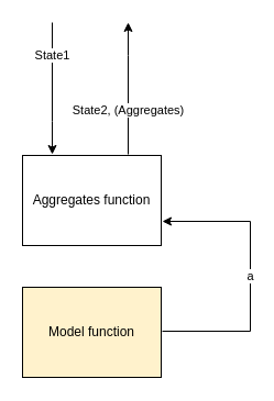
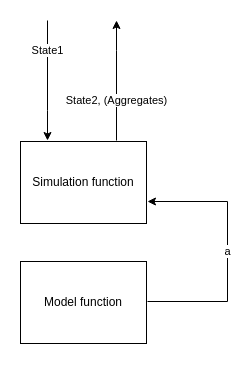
  <mxCell id="0" />
  <mxCell id="1" parent="0" />
  <mxCell id="2" value="State1" style="edgeStyle=orthogonalEdgeStyle;rounded=0;orthogonalLoop=1;jettySize=auto;html=1;startArrow=classic;startFill=1;endArrow=none;endFill=0;entryX=0;entryY=1;entryDx=0;entryDy=0;" parent="1" edge="1"><mxGeometry x="0.5" relative="1" as="geometry"><mxPoint x="47" y="20" as="targetPoint" /><mxPoint x="47" y="140" as="sourcePoint" /><Array as="points"><mxPoint x="47" y="110" /><mxPoint x="47" y="110" /></Array><mxPoint as="offset" /></mxGeometry></mxCell>
  <mxCell id="3" value="State2, (Aggregates)" style="edgeStyle=orthogonalEdgeStyle;rounded=0;orthogonalLoop=1;jettySize=auto;html=1;exitX=0.762;exitY=0;exitDx=0;exitDy=0;startArrow=none;startFill=0;endArrow=classic;endFill=1;exitPerimeter=0;" parent="1" edge="1"><mxGeometry x="-0.333" relative="1" as="geometry"><mxPoint x="116" y="20" as="targetPoint" /><Array as="points"><mxPoint x="116" y="50" /><mxPoint x="116" y="50" /></Array><mxPoint as="offset" /><mxPoint x="116.012" y="140" as="sourcePoint" /></mxGeometry></mxCell>
- <mxCell id="4" value="Aggregates function" style="rounded=0;whiteSpace=wrap;html=1;" parent="1" vertex="1"><mxGeometry x="20" y="141" width="126" height="82" as="geometry" /></mxCell>
+ <mxCell id="4" value="Simulation function" style="rounded=0;whiteSpace=wrap;html=1;" parent="1" vertex="1"><mxGeometry x="20" y="141" width="126" height="82" as="geometry" /></mxCell>
  <mxCell id="5" value="a" style="edgeStyle=orthogonalEdgeStyle;rounded=0;orthogonalLoop=1;jettySize=auto;html=1;entryX=1;entryY=0.75;entryDx=0;entryDy=0;" parent="1" edge="1"><mxGeometry relative="1" as="geometry"><mxPoint x="147" y="301" as="sourcePoint" /><mxPoint x="147" y="201" as="targetPoint" /><Array as="points"><mxPoint x="227" y="301" /><mxPoint x="227" y="201" /></Array></mxGeometry></mxCell>
- <mxCell id="6" value="Model function" style="rounded=0;whiteSpace=wrap;html=1;fillColor=#fff2cc;" parent="1" vertex="1"><mxGeometry x="20" y="261" width="126" height="82" as="geometry" /></mxCell>
+ <mxCell id="6" value="Model function" style="rounded=0;whiteSpace=wrap;html=1;" parent="1" vertex="1"><mxGeometry x="20" y="261" width="126" height="82" as="geometry" /></mxCell>
